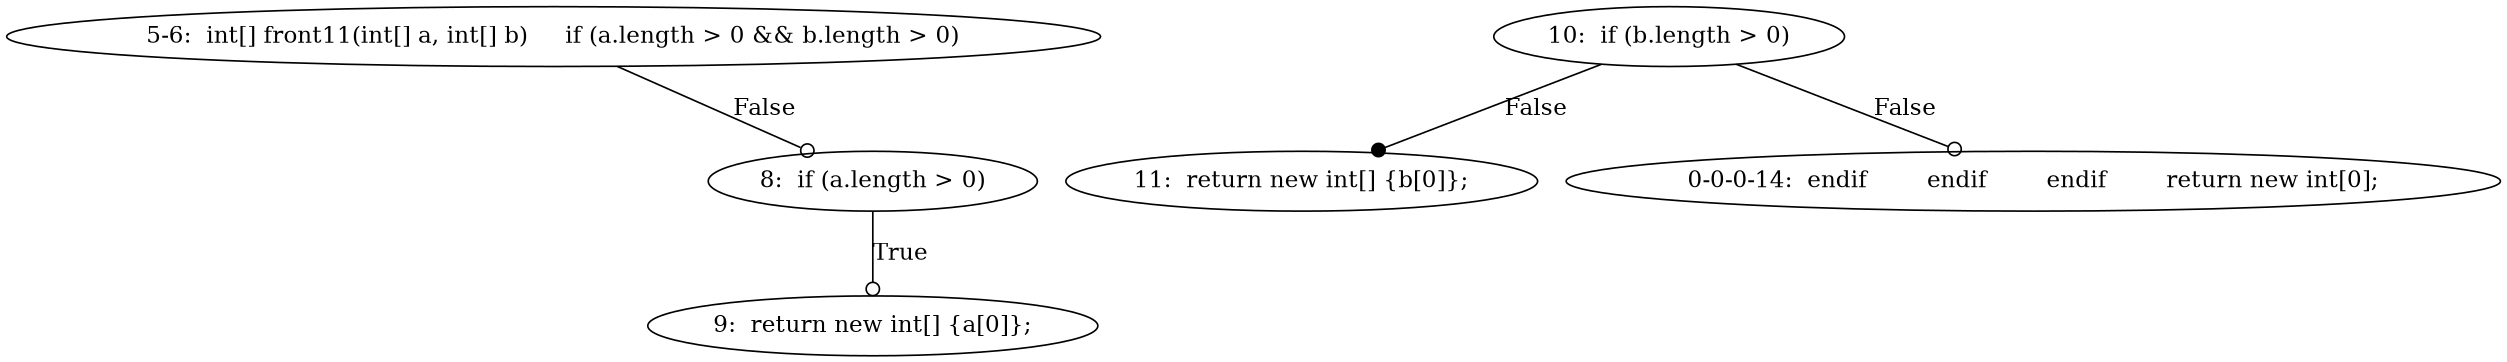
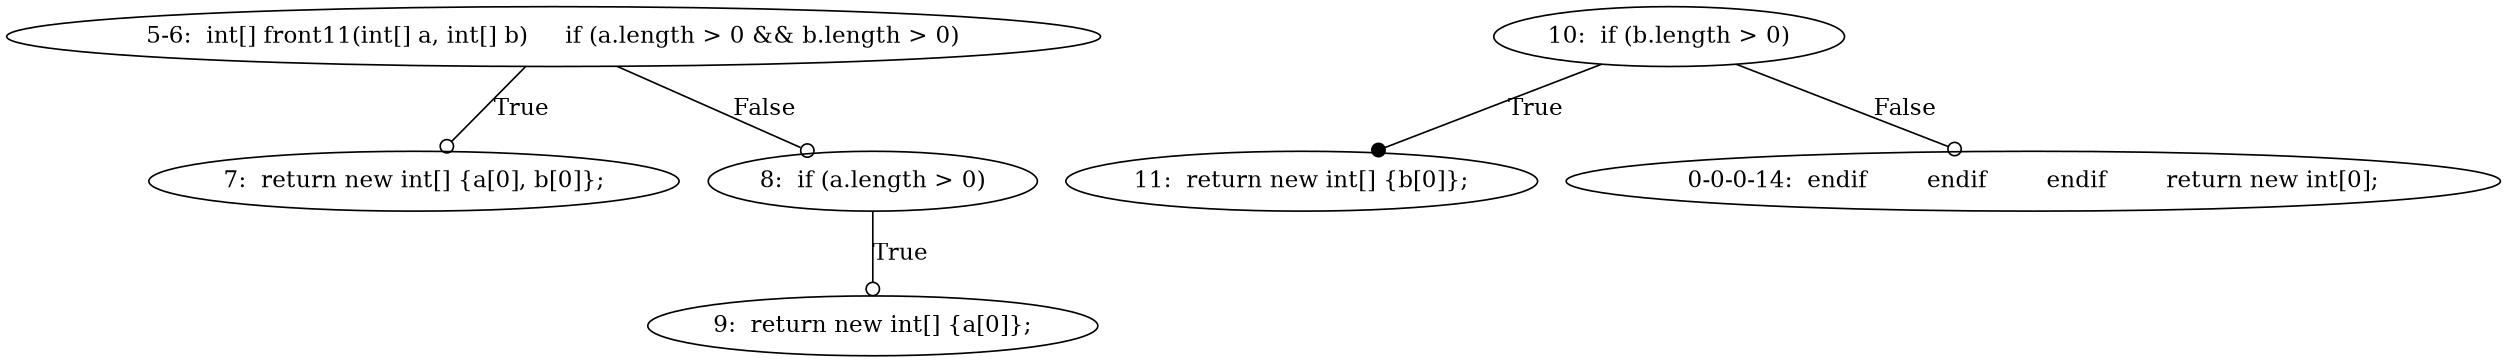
  digraph {
    edge [arrowhead=odot]
    n1 [label="5-6:  int[] front11(int[] a, int[] b)	if (a.length > 0 && b.length > 0)"]
+   n2 [label="7:  return new int[] {a[0], b[0]};"]
    n3 [label="8:  if (a.length > 0)"]
    n4 [label="9:  return new int[] {a[0]};"]
    n5 [label="10:  if (b.length > 0)"]
    n6 [label="11:  return new int[] {b[0]};"]
    n7 [label="0-0-0-14:  endif	endif	endif	return new int[0];"]
+   n1 -> n2 [label=True]
    n1 -> n3 [label=False]
    n3 -> n4 [label=True]
-   n5 -> n6 [arrowhead=dot label=False]
+   n5 -> n6 [arrowhead=dot label=True]
    n5 -> n7 [label=False]
  }
